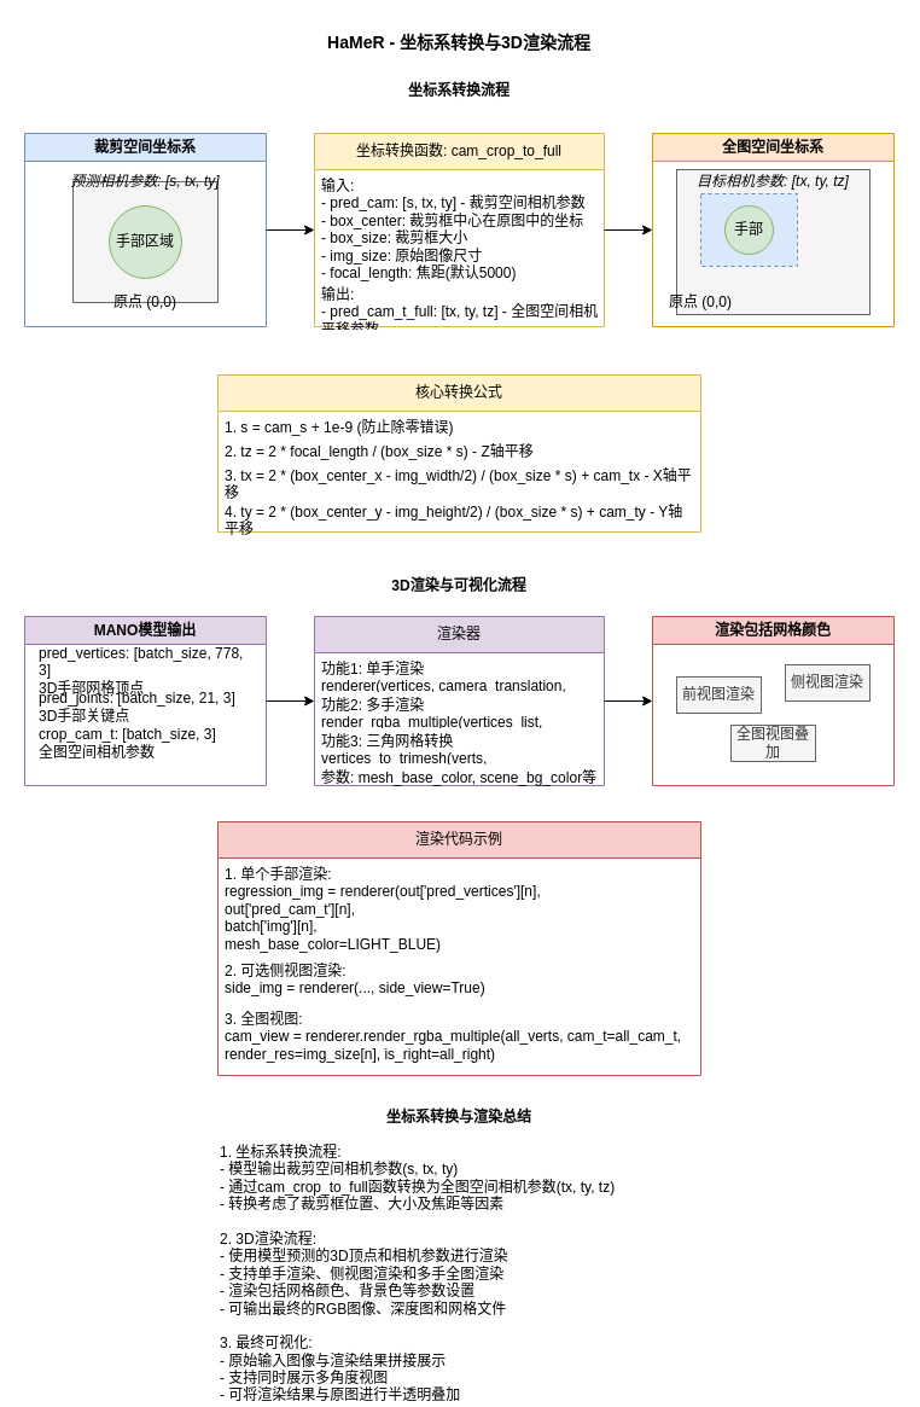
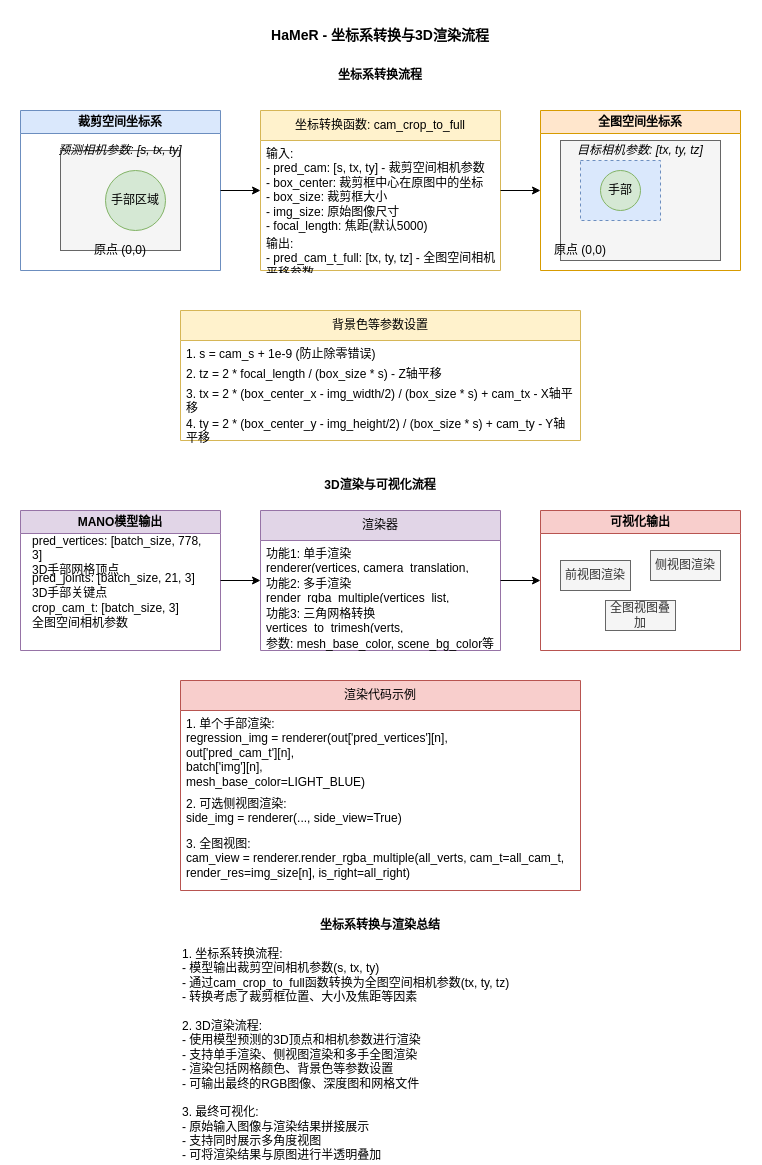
  <mxCell id="0" />
  <mxCell id="1" parent="0" />
  <mxCell id="2" value="&lt;font style=&quot;font-size: 14px;&quot;&gt;&lt;b&gt;HaMeR - 坐标系转换与3D渲染流程&lt;/b&gt;&lt;/font&gt;" style="text;html=1;strokeColor=none;fillColor=none;align=center;verticalAlign=middle;whiteSpace=wrap;rounded=0;" parent="1" vertex="1"><mxGeometry x="180" y="20" width="400" height="30" as="geometry" /></mxCell>
  <mxCell id="3" value="坐标系转换流程" style="text;html=1;strokeColor=none;fillColor=none;align=center;verticalAlign=middle;whiteSpace=wrap;rounded=0;fontStyle=1" parent="1" vertex="1"><mxGeometry x="230" y="60" width="300" height="30" as="geometry" /></mxCell>
  <mxCell id="4" value="裁剪空间坐标系" style="swimlane;whiteSpace=wrap;html=1;fillColor=#dae8fc;strokeColor=#6c8ebf;" parent="1" vertex="1"><mxGeometry x="20" y="110" width="200" height="160" as="geometry" /></mxCell>
  <mxCell id="5" value="" style="rounded=0;whiteSpace=wrap;html=1;fillColor=#f5f5f5;strokeColor=#666666;fontColor=#333333;" parent="4" vertex="1"><mxGeometry x="40" y="40" width="120" height="100" as="geometry" /></mxCell>
- <mxCell id="6" value="手部区域" style="ellipse;whiteSpace=wrap;html=1;fillColor=#d5e8d4;strokeColor=#82b366;" parent="4" vertex="1"><mxGeometry x="70" y="60" width="60" height="60" as="geometry" /></mxCell>
+ <mxCell id="6" value="手部区域" style="ellipse;whiteSpace=wrap;html=1;fillColor=#d5e8d4;strokeColor=#82b366;" parent="4" vertex="1"><mxGeometry x="85" y="60" width="60" height="60" as="geometry" /></mxCell>
  <mxCell id="7" value="原点 (0,0)" style="text;html=1;strokeColor=none;fillColor=none;align=center;verticalAlign=middle;whiteSpace=wrap;rounded=0;" parent="4" vertex="1"><mxGeometry x="70" y="130" width="60" height="20" as="geometry" /></mxCell>
  <mxCell id="8" value="预测相机参数: [s, tx, ty]" style="text;html=1;strokeColor=none;fillColor=none;align=center;verticalAlign=middle;whiteSpace=wrap;rounded=0;fontStyle=2" parent="4" vertex="1"><mxGeometry x="30" y="30" width="140" height="20" as="geometry" /></mxCell>
  <mxCell id="9" value="全图空间坐标系" style="swimlane;whiteSpace=wrap;html=1;fillColor=#ffe6cc;strokeColor=#d79b00;" parent="1" vertex="1"><mxGeometry x="540" y="110" width="200" height="160" as="geometry" /></mxCell>
  <mxCell id="10" value="" style="rounded=0;whiteSpace=wrap;html=1;fillColor=#f5f5f5;strokeColor=#666666;fontColor=#333333;" parent="9" vertex="1"><mxGeometry x="20" y="30" width="160" height="120" as="geometry" /></mxCell>
  <mxCell id="11" value="" style="rounded=0;whiteSpace=wrap;html=1;fillColor=#dae8fc;strokeColor=#6c8ebf;dashed=1;" parent="9" vertex="1"><mxGeometry x="40" y="50" width="80" height="60" as="geometry" /></mxCell>
  <mxCell id="12" value="手部" style="ellipse;whiteSpace=wrap;html=1;fillColor=#d5e8d4;strokeColor=#82b366;" parent="9" vertex="1"><mxGeometry x="60" y="60" width="40" height="40" as="geometry" /></mxCell>
  <mxCell id="13" value="原点 (0,0)" style="text;html=1;strokeColor=none;fillColor=none;align=center;verticalAlign=middle;whiteSpace=wrap;rounded=0;" parent="9" vertex="1"><mxGeometry x="10" y="130" width="60" height="20" as="geometry" /></mxCell>
  <mxCell id="14" value="目标相机参数: [tx, ty, tz]" style="text;html=1;strokeColor=none;fillColor=none;align=center;verticalAlign=middle;whiteSpace=wrap;rounded=0;fontStyle=2" parent="9" vertex="1"><mxGeometry x="30" y="30" width="140" height="20" as="geometry" /></mxCell>
  <mxCell id="15" value="坐标转换函数: cam_crop_to_full" style="swimlane;fontStyle=0;childLayout=stackLayout;horizontal=1;startSize=30;horizontalStack=0;resizeParent=1;resizeParentMax=0;resizeLast=0;collapsible=1;marginBottom=0;whiteSpace=wrap;html=1;fillColor=#fff2cc;strokeColor=#d6b656;" parent="1" vertex="1"><mxGeometry x="260" y="110" width="240" height="160" as="geometry" /></mxCell>
  <mxCell id="16" value="输入:&lt;br&gt;- pred_cam: [s, tx, ty] - 裁剪空间相机参数&lt;br&gt;- box_center: 裁剪框中心在原图中的坐标&lt;br&gt;- box_size: 裁剪框大小&lt;br&gt;- img_size: 原始图像尺寸&lt;br&gt;- focal_length: 焦距(默认5000)" style="text;strokeColor=none;fillColor=none;align=left;verticalAlign=top;spacingLeft=4;spacingRight=4;overflow=hidden;points=[[0,0.5],[1,0.5]];portConstraint=eastwest;whiteSpace=wrap;html=1;" parent="15" vertex="1"><mxGeometry y="30" width="240" height="90" as="geometry" /></mxCell>
  <mxCell id="17" value="输出:&lt;br&gt;- pred_cam_t_full: [tx, ty, tz] - 全图空间相机平移参数" style="text;strokeColor=none;fillColor=none;align=left;verticalAlign=top;spacingLeft=4;spacingRight=4;overflow=hidden;points=[[0,0.5],[1,0.5]];portConstraint=eastwest;whiteSpace=wrap;html=1;" parent="15" vertex="1"><mxGeometry y="120" width="240" height="40" as="geometry" /></mxCell>
- <mxCell id="18" value="核心转换公式" style="swimlane;fontStyle=0;childLayout=stackLayout;horizontal=1;startSize=30;horizontalStack=0;resizeParent=1;resizeParentMax=0;resizeLast=0;collapsible=1;marginBottom=0;whiteSpace=wrap;html=1;fillColor=#fff2cc;strokeColor=#d6b656;" parent="1" vertex="1"><mxGeometry x="180" y="310" width="400" height="130" as="geometry" /></mxCell>
+ <mxCell id="18" value="背景色等参数设置" style="swimlane;fontStyle=0;childLayout=stackLayout;horizontal=1;startSize=30;horizontalStack=0;resizeParent=1;resizeParentMax=0;resizeLast=0;collapsible=1;marginBottom=0;whiteSpace=wrap;html=1;fillColor=#fff2cc;strokeColor=#d6b656;" parent="1" vertex="1"><mxGeometry x="180" y="310" width="400" height="130" as="geometry" /></mxCell>
  <mxCell id="19" value="1. s = cam_s + 1e-9 (防止除零错误)" style="text;strokeColor=none;fillColor=none;align=left;verticalAlign=top;spacingLeft=4;spacingRight=4;overflow=hidden;points=[[0,0.5],[1,0.5]];portConstraint=eastwest;whiteSpace=wrap;html=1;" parent="18" vertex="1"><mxGeometry y="30" width="400" height="20" as="geometry" /></mxCell>
  <mxCell id="20" value="2. tz = 2 * focal_length / (box_size * s) - Z轴平移" style="text;strokeColor=none;fillColor=none;align=left;verticalAlign=top;spacingLeft=4;spacingRight=4;overflow=hidden;points=[[0,0.5],[1,0.5]];portConstraint=eastwest;whiteSpace=wrap;html=1;" parent="18" vertex="1"><mxGeometry y="50" width="400" height="20" as="geometry" /></mxCell>
  <mxCell id="21" value="3. tx = 2 * (box_center_x - img_width/2) / (box_size * s) + cam_tx - X轴平移" style="text;strokeColor=none;fillColor=none;align=left;verticalAlign=top;spacingLeft=4;spacingRight=4;overflow=hidden;points=[[0,0.5],[1,0.5]];portConstraint=eastwest;whiteSpace=wrap;html=1;" parent="18" vertex="1"><mxGeometry y="70" width="400" height="30" as="geometry" /></mxCell>
  <mxCell id="22" value="4. ty = 2 * (box_center_y - img_height/2) / (box_size * s) + cam_ty - Y轴平移" style="text;strokeColor=none;fillColor=none;align=left;verticalAlign=top;spacingLeft=4;spacingRight=4;overflow=hidden;points=[[0,0.5],[1,0.5]];portConstraint=eastwest;whiteSpace=wrap;html=1;" parent="18" vertex="1"><mxGeometry y="100" width="400" height="30" as="geometry" /></mxCell>
  <mxCell id="23" value="" style="endArrow=classic;html=1;rounded=0;exitX=1;exitY=0.5;exitDx=0;exitDy=0;entryX=0;entryY=0.5;entryDx=0;entryDy=0;" parent="1" source="4" target="15" edge="1"><mxGeometry width="50" height="50" relative="1" as="geometry"><mxPoint x="360" y="420" as="sourcePoint" /><mxPoint x="410" y="370" as="targetPoint" /></mxGeometry></mxCell>
  <mxCell id="24" value="" style="endArrow=classic;html=1;rounded=0;exitX=1;exitY=0.5;exitDx=0;exitDy=0;entryX=0;entryY=0.5;entryDx=0;entryDy=0;" parent="1" source="15" target="9" edge="1"><mxGeometry width="50" height="50" relative="1" as="geometry"><mxPoint x="360" y="420" as="sourcePoint" /><mxPoint x="410" y="370" as="targetPoint" /></mxGeometry></mxCell>
  <mxCell id="25" value="3D渲染与可视化流程" style="text;html=1;strokeColor=none;fillColor=none;align=center;verticalAlign=middle;whiteSpace=wrap;rounded=0;fontStyle=1" parent="1" vertex="1"><mxGeometry x="230" y="470" width="300" height="30" as="geometry" /></mxCell>
  <mxCell id="26" value="MANO模型输出" style="swimlane;whiteSpace=wrap;html=1;fillColor=#e1d5e7;strokeColor=#9673a6;" parent="1" vertex="1"><mxGeometry x="20" y="510" width="200" height="140" as="geometry" /></mxCell>
  <mxCell id="27" value="pred_vertices: [batch_size, 778, 3]&lt;br&gt;3D手部网格顶点" style="text;html=1;strokeColor=none;fillColor=none;align=left;verticalAlign=middle;whiteSpace=wrap;rounded=0;" parent="26" vertex="1"><mxGeometry x="10" y="30" width="180" height="30" as="geometry" /></mxCell>
  <mxCell id="28" value="pred_joints: [batch_size, 21, 3]&lt;br&gt;3D手部关键点" style="text;html=1;strokeColor=none;fillColor=none;align=left;verticalAlign=middle;whiteSpace=wrap;rounded=0;" parent="26" vertex="1"><mxGeometry x="10" y="60" width="180" height="30" as="geometry" /></mxCell>
  <mxCell id="29" value="crop_cam_t: [batch_size, 3]&lt;br&gt;全图空间相机参数" style="text;html=1;strokeColor=none;fillColor=none;align=left;verticalAlign=middle;whiteSpace=wrap;rounded=0;" parent="26" vertex="1"><mxGeometry x="10" y="90" width="180" height="30" as="geometry" /></mxCell>
  <mxCell id="30" value="渲染器" style="swimlane;fontStyle=0;childLayout=stackLayout;horizontal=1;startSize=30;horizontalStack=0;resizeParent=1;resizeParentMax=0;resizeLast=0;collapsible=1;marginBottom=0;whiteSpace=wrap;html=1;fillColor=#e1d5e7;strokeColor=#9673a6;" parent="1" vertex="1"><mxGeometry x="260" y="510" width="240" height="140" as="geometry" /></mxCell>
  <mxCell id="31" value="功能1: 单手渲染&lt;br&gt;renderer(vertices, camera_translation, image)" style="text;strokeColor=none;fillColor=none;align=left;verticalAlign=top;spacingLeft=4;spacingRight=4;overflow=hidden;points=[[0,0.5],[1,0.5]];portConstraint=eastwest;whiteSpace=wrap;html=1;" parent="30" vertex="1"><mxGeometry y="30" width="240" height="30" as="geometry" /></mxCell>
  <mxCell id="32" value="功能2: 多手渲染&lt;br&gt;render_rgba_multiple(vertices_list, cam_t_list)" style="text;strokeColor=none;fillColor=none;align=left;verticalAlign=top;spacingLeft=4;spacingRight=4;overflow=hidden;points=[[0,0.5],[1,0.5]];portConstraint=eastwest;whiteSpace=wrap;html=1;" parent="30" vertex="1"><mxGeometry y="60" width="240" height="30" as="geometry" /></mxCell>
  <mxCell id="33" value="功能3: 三角网格转换&lt;br&gt;vertices_to_trimesh(verts, camera_translation)" style="text;strokeColor=none;fillColor=none;align=left;verticalAlign=top;spacingLeft=4;spacingRight=4;overflow=hidden;points=[[0,0.5],[1,0.5]];portConstraint=eastwest;whiteSpace=wrap;html=1;" parent="30" vertex="1"><mxGeometry y="90" width="240" height="30" as="geometry" /></mxCell>
  <mxCell id="34" value="参数: mesh_base_color, scene_bg_color等" style="text;strokeColor=none;fillColor=none;align=left;verticalAlign=top;spacingLeft=4;spacingRight=4;overflow=hidden;points=[[0,0.5],[1,0.5]];portConstraint=eastwest;whiteSpace=wrap;html=1;" parent="30" vertex="1"><mxGeometry y="120" width="240" height="20" as="geometry" /></mxCell>
- <mxCell id="35" value="渲染包括网格颜色" style="swimlane;whiteSpace=wrap;html=1;fillColor=#f8cecc;strokeColor=#b85450;" parent="1" vertex="1"><mxGeometry x="540" y="510" width="200" height="140" as="geometry" /></mxCell>
+ <mxCell id="35" value="可视化输出" style="swimlane;whiteSpace=wrap;html=1;fillColor=#f8cecc;strokeColor=#b85450;" parent="1" vertex="1"><mxGeometry x="540" y="510" width="200" height="140" as="geometry" /></mxCell>
  <mxCell id="36" value="前视图渲染" style="rounded=0;whiteSpace=wrap;html=1;fillColor=#f5f5f5;strokeColor=#666666;fontColor=#333333;" parent="35" vertex="1"><mxGeometry x="20" y="50" width="70" height="30" as="geometry" /></mxCell>
  <mxCell id="37" value="侧视图渲染" style="rounded=0;whiteSpace=wrap;html=1;fillColor=#f5f5f5;strokeColor=#666666;fontColor=#333333;" parent="35" vertex="1"><mxGeometry x="110" y="40" width="70" height="30" as="geometry" /></mxCell>
  <mxCell id="38" value="全图视图叠加" style="rounded=0;whiteSpace=wrap;html=1;fillColor=#f5f5f5;strokeColor=#666666;fontColor=#333333;" parent="35" vertex="1"><mxGeometry x="65" y="90" width="70" height="30" as="geometry" /></mxCell>
  <mxCell id="39" value="" style="endArrow=classic;html=1;rounded=0;exitX=1;exitY=0.5;exitDx=0;exitDy=0;entryX=0;entryY=0.5;entryDx=0;entryDy=0;" parent="1" source="26" target="30" edge="1"><mxGeometry width="50" height="50" relative="1" as="geometry"><mxPoint x="360" y="620" as="sourcePoint" /><mxPoint x="410" y="570" as="targetPoint" /></mxGeometry></mxCell>
  <mxCell id="40" value="" style="endArrow=classic;html=1;rounded=0;exitX=1;exitY=0.5;exitDx=0;exitDy=0;entryX=0;entryY=0.5;entryDx=0;entryDy=0;" parent="1" source="30" target="35" edge="1"><mxGeometry width="50" height="50" relative="1" as="geometry"><mxPoint x="360" y="620" as="sourcePoint" /><mxPoint x="410" y="570" as="targetPoint" /></mxGeometry></mxCell>
  <mxCell id="41" value="渲染代码示例" style="swimlane;fontStyle=0;childLayout=stackLayout;horizontal=1;startSize=30;horizontalStack=0;resizeParent=1;resizeParentMax=0;resizeLast=0;collapsible=1;marginBottom=0;whiteSpace=wrap;html=1;fillColor=#f8cecc;strokeColor=#b85450;" parent="1" vertex="1"><mxGeometry x="180" y="680" width="400" height="210" as="geometry" /></mxCell>
  <mxCell id="42" value="1. 单个手部渲染:&lt;br&gt;regression_img = renderer(out['pred_vertices'][n],&lt;br&gt;                              out['pred_cam_t'][n],&lt;br&gt;                              batch['img'][n],&lt;br&gt;                              mesh_base_color=LIGHT_BLUE)" style="text;strokeColor=none;fillColor=none;align=left;verticalAlign=top;spacingLeft=4;spacingRight=4;overflow=hidden;points=[[0,0.5],[1,0.5]];portConstraint=eastwest;whiteSpace=wrap;html=1;" parent="41" vertex="1"><mxGeometry y="30" width="400" height="80" as="geometry" /></mxCell>
  <mxCell id="43" value="2. 可选侧视图渲染:&lt;br&gt;side_img = renderer(..., side_view=True)" style="text;strokeColor=none;fillColor=none;align=left;verticalAlign=top;spacingLeft=4;spacingRight=4;overflow=hidden;points=[[0,0.5],[1,0.5]];portConstraint=eastwest;whiteSpace=wrap;html=1;" parent="41" vertex="1"><mxGeometry y="110" width="400" height="40" as="geometry" /></mxCell>
  <mxCell id="44" value="3. 全图视图:&lt;br&gt;cam_view = renderer.render_rgba_multiple(all_verts, cam_t=all_cam_t, render_res=img_size[n], is_right=all_right)" style="text;strokeColor=none;fillColor=none;align=left;verticalAlign=top;spacingLeft=4;spacingRight=4;overflow=hidden;points=[[0,0.5],[1,0.5]];portConstraint=eastwest;whiteSpace=wrap;html=1;" parent="41" vertex="1"><mxGeometry y="150" width="400" height="60" as="geometry" /></mxCell>
  <mxCell id="45" value="坐标系转换与渲染总结" style="text;html=1;strokeColor=none;fillColor=none;align=center;verticalAlign=middle;whiteSpace=wrap;rounded=0;fontStyle=1" parent="1" vertex="1"><mxGeometry x="230" y="910" width="300" height="30" as="geometry" /></mxCell>
  <mxCell id="46" value="1. 坐标系转换流程:&lt;br&gt;   - 模型输出裁剪空间相机参数(s, tx, ty)&lt;br&gt;   - 通过cam_crop_to_full函数转换为全图空间相机参数(tx, ty, tz)&lt;br&gt;   - 转换考虑了裁剪框位置、大小及焦距等因素&lt;br&gt;&lt;br&gt;2. 3D渲染流程:&lt;br&gt;   - 使用模型预测的3D顶点和相机参数进行渲染&lt;br&gt;   - 支持单手渲染、侧视图渲染和多手全图渲染&lt;br&gt;   - 渲染包括网格颜色、背景色等参数设置&lt;br&gt;   - 可输出最终的RGB图像、深度图和网格文件&lt;br&gt;&lt;br&gt;3. 最终可视化:&lt;br&gt;   - 原始输入图像与渲染结果拼接展示&lt;br&gt;   - 支持同时展示多角度视图&lt;br&gt;   - 可将渲染结果与原图进行半透明叠加" style="text;html=1;strokeColor=none;fillColor=none;align=left;verticalAlign=top;whiteSpace=wrap;rounded=0;" parent="1" vertex="1"><mxGeometry x="180" y="940" width="400" height="200" as="geometry" /></mxCell>
